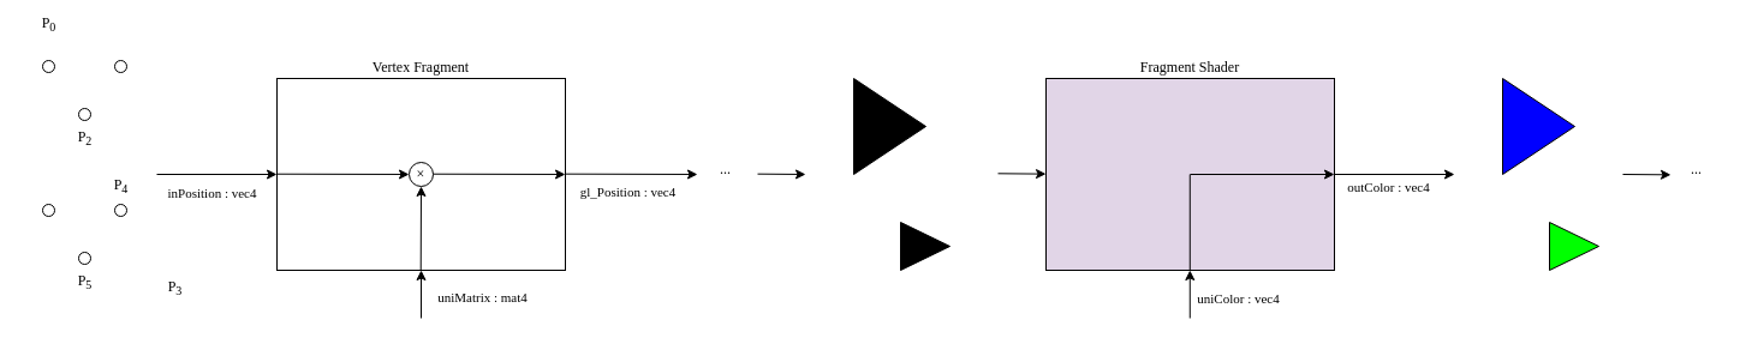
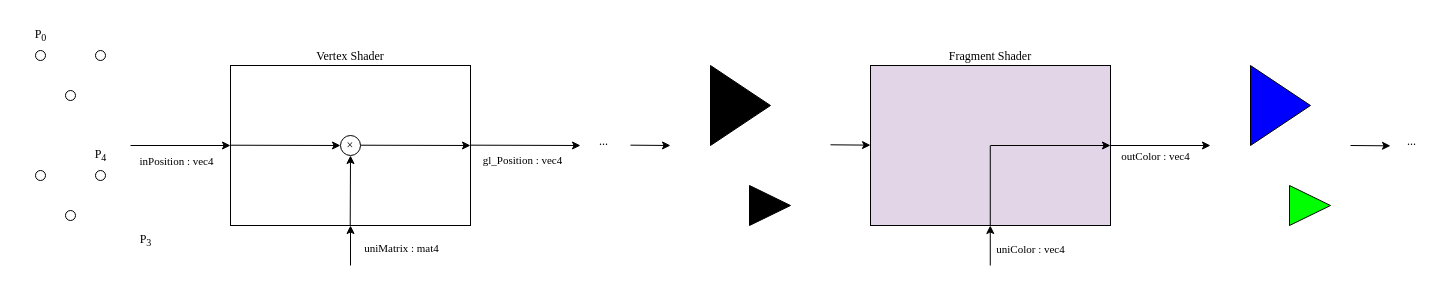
  <mxCell id="0" />
  <mxCell id="1" parent="0" />
- <mxCell id="2" value="Vertex Fragment" style="rounded=0;whiteSpace=wrap;html=1;labelPosition=center;verticalLabelPosition=top;align=center;verticalAlign=bottom;fontFamily=CMU Serif;fontSource=https%3A%2F%2Ffonts.googleapis.com%2Fcss%3Ffamily%3DCMU%2BSerif;" parent="1" vertex="1"><mxGeometry x="230" y="65" width="240" height="160" as="geometry" /></mxCell>
+ <mxCell id="2" value="Vertex Shader" style="rounded=0;whiteSpace=wrap;html=1;labelPosition=center;verticalLabelPosition=top;align=center;verticalAlign=bottom;fontFamily=CMU Serif;fontSource=https%3A%2F%2Ffonts.googleapis.com%2Fcss%3Ffamily%3DCMU%2BSerif;" parent="1" vertex="1"><mxGeometry x="230" y="65" width="240" height="160" as="geometry" /></mxCell>
  <mxCell id="3" value="" style="ellipse;whiteSpace=wrap;html=1;aspect=fixed;" parent="1" vertex="1"><mxGeometry x="35" y="50" width="10" height="10" as="geometry" /></mxCell>
  <mxCell id="4" value="" style="ellipse;whiteSpace=wrap;html=1;aspect=fixed;" parent="1" vertex="1"><mxGeometry x="65" y="90" width="10" height="10" as="geometry" /></mxCell>
  <mxCell id="5" value="" style="ellipse;whiteSpace=wrap;html=1;aspect=fixed;" parent="1" vertex="1"><mxGeometry x="95" y="50" width="10" height="10" as="geometry" /></mxCell>
- <mxCell id="6" value="P&lt;sub&gt;0&lt;/sub&gt;" style="text;html=1;align=center;verticalAlign=middle;resizable=0;points=[];autosize=1;strokeColor=none;fillColor=none;fontFamily=CMU Serif;fontSource=https%3A%2F%2Ffonts.googleapis.com%2Fcss%3Ffamily%3DCMU%2BSerif;" parent="1" vertex="1"><mxGeometry x="20" y="5" width="40" height="30" as="geometry" /></mxCell>
- <mxCell id="7" value="P&lt;sub&gt;2&lt;/sub&gt;" style="text;html=1;align=center;verticalAlign=middle;resizable=0;points=[];autosize=1;strokeColor=none;fillColor=none;fontFamily=CMU Serif;fontSource=https%3A%2F%2Ffonts.googleapis.com%2Fcss%3Ffamily%3DCMU%2BSerif;" parent="1" vertex="1"><mxGeometry x="50" y="100" width="40" height="30" as="geometry" /></mxCell>
+ <mxCell id="6" value="P&lt;sub&gt;0&lt;/sub&gt;" style="text;html=1;align=center;verticalAlign=middle;resizable=0;points=[];autosize=1;strokeColor=none;fillColor=none;fontFamily=CMU Serif;fontSource=https%3A%2F%2Ffonts.googleapis.com%2Fcss%3Ffamily%3DCMU%2BSerif;" parent="1" vertex="1"><mxGeometry x="20" y="20" width="40" height="30" as="geometry" /></mxCell>
  <mxCell id="8" value="" style="endArrow=classic;html=1;rounded=0;" parent="1" edge="1"><mxGeometry width="50" height="50" relative="1" as="geometry"><mxPoint x="130" y="145" as="sourcePoint" /><mxPoint x="230" y="145" as="targetPoint" /></mxGeometry></mxCell>
  <mxCell id="9" value="&lt;font data-font-src=&quot;https://fonts.googleapis.com/css?family=CMU+Mono&quot;&gt;inPosition : vec4&lt;/font&gt;" style="edgeLabel;html=1;align=center;verticalAlign=middle;resizable=0;points=[];horizontal=1;fontFamily=CMU Serif;fontSource=https%3A%2F%2Ffonts.googleapis.com%2Fcss%3Ffamily%3DCMU%2BSerif;" parent="8" vertex="1" connectable="0"><mxGeometry x="0.164" relative="1" as="geometry"><mxPoint x="-13" y="15" as="offset" /></mxGeometry></mxCell>
  <mxCell id="10" value="" style="endArrow=classic;html=1;rounded=0;" parent="1" edge="1"><mxGeometry width="50" height="50" relative="1" as="geometry"><mxPoint x="350" y="265" as="sourcePoint" /><mxPoint x="350" y="225" as="targetPoint" /></mxGeometry></mxCell>
  <mxCell id="11" value="&lt;div&gt;uniMatrix : mat4&lt;/div&gt;" style="edgeLabel;html=1;align=center;verticalAlign=middle;resizable=0;points=[];fontFamily=CMU Serif;fontSource=https%3A%2F%2Ffonts.googleapis.com%2Fcss%3Ffamily%3DCMU%2BSerif;" parent="10" vertex="1" connectable="0"><mxGeometry x="-0.443" relative="1" as="geometry"><mxPoint x="50" y="-7" as="offset" /></mxGeometry></mxCell>
  <mxCell id="12" value="×" style="ellipse;whiteSpace=wrap;aspect=fixed;fontFamily=CMU Serif;fontSource=https%3A%2F%2Ffonts.googleapis.com%2Fcss%3Ffamily%3DCMU%2BSerif;" parent="1" vertex="1"><mxGeometry x="340" y="135" width="20" height="20" as="geometry" /></mxCell>
  <mxCell id="13" value="" style="endArrow=classic;html=1;rounded=0;entryX=0;entryY=0.5;entryDx=0;entryDy=0;" parent="1" target="12" edge="1"><mxGeometry width="50" height="50" relative="1" as="geometry"><mxPoint x="230" y="144.71" as="sourcePoint" /><mxPoint x="320" y="144.71" as="targetPoint" /></mxGeometry></mxCell>
  <mxCell id="14" value="" style="endArrow=classic;html=1;rounded=0;entryX=0.5;entryY=1;entryDx=0;entryDy=0;" parent="1" target="12" edge="1"><mxGeometry width="50" height="50" relative="1" as="geometry"><mxPoint x="349.71" y="225" as="sourcePoint" /><mxPoint x="349.71" y="185" as="targetPoint" /></mxGeometry></mxCell>
  <mxCell id="15" value="" style="endArrow=classic;html=1;rounded=0;entryX=0;entryY=0.5;entryDx=0;entryDy=0;" parent="1" edge="1"><mxGeometry width="50" height="50" relative="1" as="geometry"><mxPoint x="360" y="144.71" as="sourcePoint" /><mxPoint x="470" y="145" as="targetPoint" /></mxGeometry></mxCell>
  <mxCell id="16" value="" style="endArrow=classic;html=1;rounded=0;" parent="1" edge="1"><mxGeometry width="50" height="50" relative="1" as="geometry"><mxPoint x="470" y="144.66" as="sourcePoint" /><mxPoint x="580" y="145" as="targetPoint" /></mxGeometry></mxCell>
  <mxCell id="17" value="&lt;font data-font-src=&quot;https://fonts.googleapis.com/css?family=CMU+Serif&quot;&gt;gl_Position : vec4&lt;/font&gt;" style="edgeLabel;html=1;align=center;verticalAlign=middle;resizable=0;points=[];fontFamily=CMU Serif;fontSource=https%3A%2F%2Ffonts.googleapis.com%2Fcss%3Ffamily%3DCMU%2BSerif;" parent="16" vertex="1" connectable="0"><mxGeometry x="0.164" relative="1" as="geometry"><mxPoint x="-12" y="15" as="offset" /></mxGeometry></mxCell>
  <mxCell id="18" value="&lt;font data-font-src=&quot;https://fonts.googleapis.com/css?family=CMU+Serif&quot; face=&quot;CMU Serif&quot;&gt;...&lt;/font&gt;" style="text;html=1;align=center;verticalAlign=middle;resizable=0;points=[];autosize=1;strokeColor=none;fillColor=none;" parent="1" vertex="1"><mxGeometry x="588" y="126" width="30" height="30" as="geometry" /></mxCell>
  <mxCell id="19" value="" style="endArrow=classic;html=1;rounded=0;" parent="1" edge="1"><mxGeometry width="50" height="50" relative="1" as="geometry"><mxPoint x="630" y="144.66" as="sourcePoint" /><mxPoint x="670" y="145" as="targetPoint" /></mxGeometry></mxCell>
  <mxCell id="20" value="" style="ellipse;whiteSpace=wrap;html=1;aspect=fixed;" parent="1" vertex="1"><mxGeometry x="35" y="170" width="10" height="10" as="geometry" /></mxCell>
  <mxCell id="21" value="" style="ellipse;whiteSpace=wrap;html=1;aspect=fixed;" parent="1" vertex="1"><mxGeometry x="65" y="210" width="10" height="10" as="geometry" /></mxCell>
  <mxCell id="22" value="" style="ellipse;whiteSpace=wrap;html=1;aspect=fixed;" parent="1" vertex="1"><mxGeometry x="95" y="170" width="10" height="10" as="geometry" /></mxCell>
  <mxCell id="23" value="P&lt;sub&gt;3&lt;/sub&gt;" style="text;html=1;align=center;verticalAlign=middle;resizable=0;points=[];autosize=1;strokeColor=none;fillColor=none;fontFamily=CMU Serif;fontSource=https%3A%2F%2Ffonts.googleapis.com%2Fcss%3Ffamily%3DCMU%2BSerif;" parent="1" vertex="1"><mxGeometry x="125" y="225" width="40" height="30" as="geometry" /></mxCell>
- <mxCell id="24" value="P&lt;sub&gt;5&lt;/sub&gt;" style="text;html=1;align=center;verticalAlign=middle;resizable=0;points=[];autosize=1;strokeColor=none;fillColor=none;fontFamily=CMU Serif;fontSource=https%3A%2F%2Ffonts.googleapis.com%2Fcss%3Ffamily%3DCMU%2BSerif;" parent="1" vertex="1"><mxGeometry x="50" y="220" width="40" height="30" as="geometry" /></mxCell>
  <mxCell id="25" value="P&lt;sub&gt;4&lt;/sub&gt;" style="text;html=1;align=center;verticalAlign=middle;resizable=0;points=[];autosize=1;strokeColor=none;fillColor=none;fontFamily=CMU Serif;fontSource=https%3A%2F%2Ffonts.googleapis.com%2Fcss%3Ffamily%3DCMU%2BSerif;" parent="1" vertex="1"><mxGeometry x="80" y="140" width="40" height="30" as="geometry" /></mxCell>
  <mxCell id="26" value="" style="triangle;whiteSpace=wrap;html=1;fillColor=light-dark(#000000,#FFFFFF);" parent="1" vertex="1"><mxGeometry x="710" y="65" width="60" height="80" as="geometry" /></mxCell>
  <mxCell id="27" value="" style="triangle;whiteSpace=wrap;html=1;fillColor=light-dark(#000000,#FFFFFF);" parent="1" vertex="1"><mxGeometry x="749" y="185" width="41" height="40" as="geometry" /></mxCell>
  <mxCell id="28" value="" style="endArrow=classic;html=1;rounded=0;" parent="1" edge="1"><mxGeometry width="50" height="50" relative="1" as="geometry"><mxPoint x="830" y="144.31" as="sourcePoint" /><mxPoint x="870" y="144.65" as="targetPoint" /></mxGeometry></mxCell>
  <mxCell id="29" value="Fragment Shader" style="rounded=0;whiteSpace=wrap;html=1;labelPosition=center;verticalLabelPosition=top;align=center;verticalAlign=bottom;fontFamily=CMU Serif;fontSource=https%3A%2F%2Ffonts.googleapis.com%2Fcss%3Ffamily%3DCMU%2BSerif;fillColor=#e1d5e7;" parent="1" vertex="1"><mxGeometry x="870" y="65" width="240" height="160" as="geometry" /></mxCell>
  <mxCell id="30" style="edgeStyle=orthogonalEdgeStyle;rounded=0;orthogonalLoop=1;jettySize=auto;html=1;exitX=0.5;exitY=1;exitDx=0;exitDy=0;" parent="1" source="29" target="29" edge="1"><mxGeometry relative="1" as="geometry" /></mxCell>
  <mxCell id="31" value="" style="endArrow=classic;html=1;rounded=0;" parent="1" edge="1"><mxGeometry width="50" height="50" relative="1" as="geometry"><mxPoint x="1110" y="145" as="sourcePoint" /><mxPoint x="1210" y="145" as="targetPoint" /></mxGeometry></mxCell>
  <mxCell id="32" value="&lt;font data-font-src=&quot;https://fonts.googleapis.com/css?family=CMU+Serif&quot; face=&quot;CMU Serif&quot;&gt;outColor : vec4&lt;/font&gt;" style="edgeLabel;html=1;align=center;verticalAlign=middle;resizable=0;points=[];" parent="31" vertex="1" connectable="0"><mxGeometry relative="1" as="geometry"><mxPoint x="-6" y="10" as="offset" /></mxGeometry></mxCell>
  <mxCell id="33" value="" style="endArrow=classic;html=1;rounded=0;" parent="1" edge="1"><mxGeometry width="50" height="50" relative="1" as="geometry"><mxPoint x="989.77" y="265" as="sourcePoint" /><mxPoint x="989.77" y="225" as="targetPoint" /></mxGeometry></mxCell>
  <mxCell id="34" value="&lt;div&gt;uniColor : vec4&lt;/div&gt;" style="edgeLabel;html=1;align=center;verticalAlign=middle;resizable=0;points=[];fontFamily=CMU Serif;fontSource=https%3A%2F%2Ffonts.googleapis.com%2Fcss%3Ffamily%3DCMU%2BSerif;" parent="33" vertex="1" connectable="0"><mxGeometry x="-0.443" relative="1" as="geometry"><mxPoint x="40" y="-6" as="offset" /></mxGeometry></mxCell>
  <mxCell id="35" value="" style="endArrow=none;html=1;rounded=0;" parent="1" edge="1"><mxGeometry width="50" height="50" relative="1" as="geometry"><mxPoint x="989.77" y="225" as="sourcePoint" /><mxPoint x="989.77" y="145" as="targetPoint" /></mxGeometry></mxCell>
  <mxCell id="36" value="" style="endArrow=classic;html=1;rounded=0;" parent="1" edge="1"><mxGeometry width="50" height="50" relative="1" as="geometry"><mxPoint x="990" y="145" as="sourcePoint" /><mxPoint x="1110" y="145" as="targetPoint" /></mxGeometry></mxCell>
  <mxCell id="37" value="" style="triangle;whiteSpace=wrap;html=1;fillColor=light-dark(#0000FF,#FF0000);gradientColor=none;" parent="1" vertex="1"><mxGeometry x="1250" y="65" width="60" height="80" as="geometry" /></mxCell>
  <mxCell id="38" value="" style="triangle;whiteSpace=wrap;html=1;fillColor=light-dark(#00FF00,#FFFFFF);gradientColor=none;gradientDirection=east;" parent="1" vertex="1"><mxGeometry x="1289" y="185" width="41" height="40" as="geometry" /></mxCell>
  <mxCell id="39" value="&lt;font data-font-src=&quot;https://fonts.googleapis.com/css?family=CMU+Serif&quot; face=&quot;CMU Serif&quot;&gt;...&lt;/font&gt;" style="text;html=1;align=center;verticalAlign=middle;resizable=0;points=[];autosize=1;strokeColor=none;fillColor=none;" parent="1" vertex="1"><mxGeometry x="1396" y="126" width="30" height="30" as="geometry" /></mxCell>
  <mxCell id="40" value="" style="endArrow=classic;html=1;rounded=0;" parent="1" edge="1"><mxGeometry width="50" height="50" relative="1" as="geometry"><mxPoint x="1350" y="145" as="sourcePoint" /><mxPoint x="1390" y="145.34" as="targetPoint" /></mxGeometry></mxCell>
